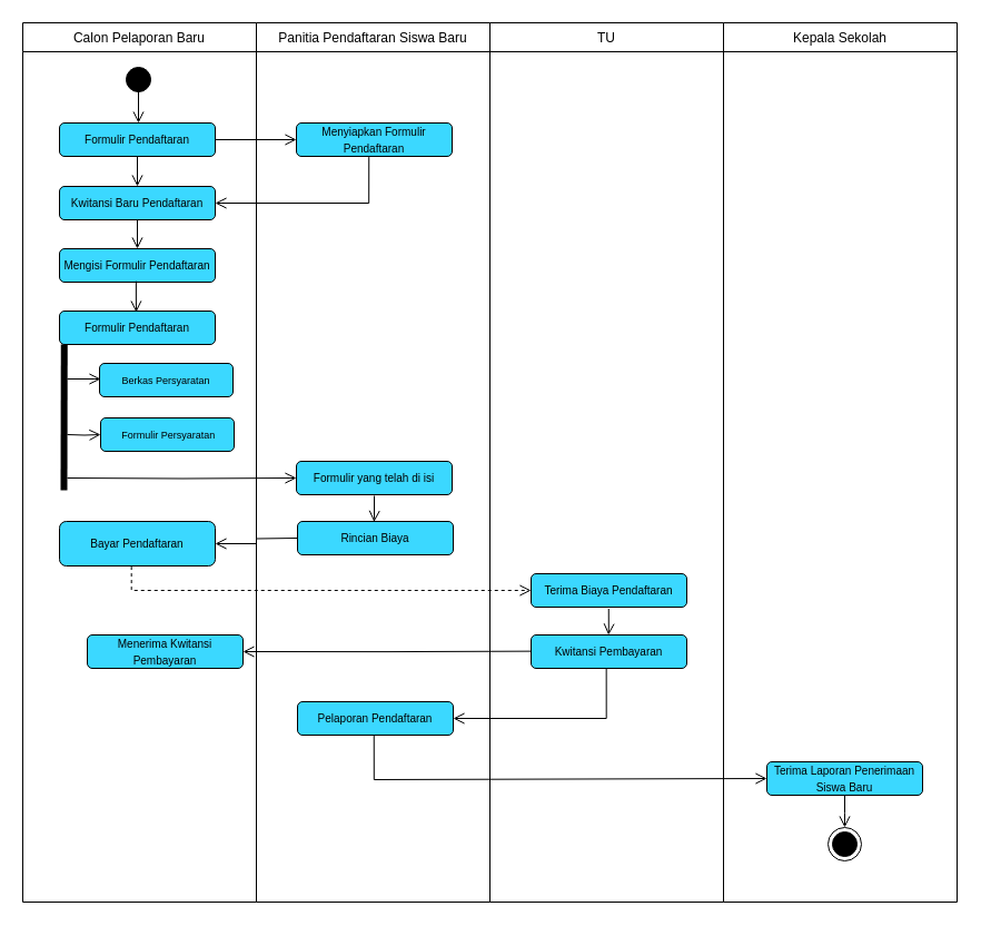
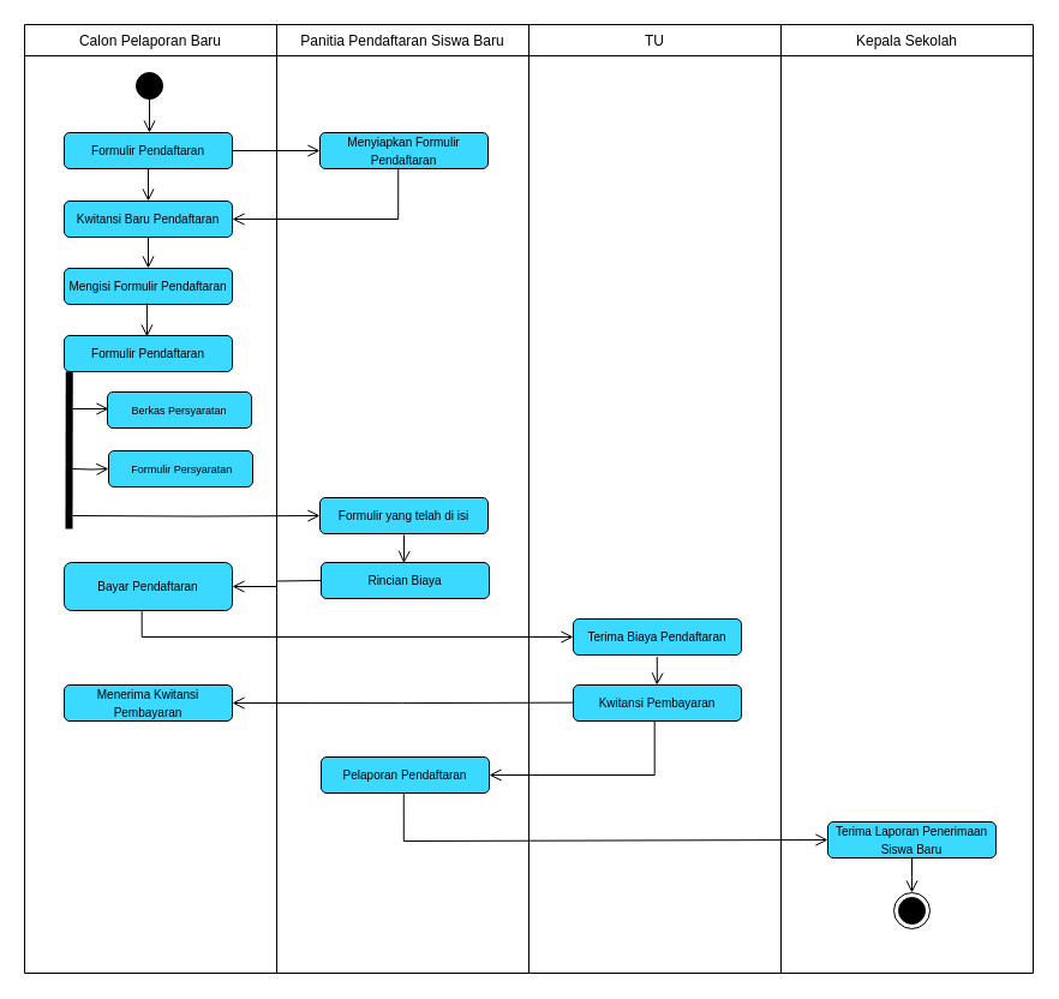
  <mxCell id="0" />
  <mxCell id="1" parent="0" />
  <mxCell id="2" value="Calon Pelaporan Baru" style="swimlane;fontStyle=0;childLayout=stackLayout;horizontal=1;startSize=26;fillColor=none;horizontalStack=0;resizeParent=1;resizeParentMax=0;resizeLast=0;collapsible=1;marginBottom=0;" parent="1" vertex="1"><mxGeometry x="20" y="20" width="210" height="790" as="geometry" /></mxCell>
  <mxCell id="3" value="" style="ellipse;html=1;shape=startState;fillColor=#000000;strokeColor=#000000;" parent="1" vertex="1"><mxGeometry x="109" y="56" width="30" height="30" as="geometry" /></mxCell>
  <mxCell id="4" value="" style="edgeStyle=orthogonalEdgeStyle;html=1;verticalAlign=bottom;endArrow=open;endSize=8;strokeColor=#000000;rounded=0;" parent="1" edge="1"><mxGeometry relative="1" as="geometry"><mxPoint x="124" y="110" as="targetPoint" /><mxPoint x="124" y="74" as="sourcePoint" /></mxGeometry></mxCell>
  <mxCell id="5" value="&lt;font style=&quot;font-size: 10px;&quot;&gt;Formulir Pendaftaran&lt;/font&gt;" style="rounded=1;whiteSpace=wrap;html=1;strokeColor=default;fillColor=#3BD8FF;gradientColor=none;" parent="1" vertex="1"><mxGeometry x="53" y="110" width="140" height="30" as="geometry" /></mxCell>
  <mxCell id="6" value="Panitia Pendaftaran Siswa Baru" style="swimlane;fontStyle=0;childLayout=stackLayout;horizontal=1;startSize=26;fillColor=none;horizontalStack=0;resizeParent=1;resizeParentMax=0;resizeLast=0;collapsible=1;marginBottom=0;" parent="1" vertex="1"><mxGeometry x="230" y="20" width="210" height="790" as="geometry" /></mxCell>
  <mxCell id="7" value="TU" style="swimlane;fontStyle=0;childLayout=stackLayout;horizontal=1;startSize=26;fillColor=none;horizontalStack=0;resizeParent=1;resizeParentMax=0;resizeLast=0;collapsible=1;marginBottom=0;" parent="1" vertex="1"><mxGeometry x="440" y="20" width="210" height="790" as="geometry" /></mxCell>
  <mxCell id="8" value="" style="edgeStyle=orthogonalEdgeStyle;html=1;verticalAlign=bottom;endArrow=open;endSize=8;strokeColor=#000000;rounded=0;entryX=1;entryY=0.5;entryDx=0;entryDy=0;" parent="7" target="25" edge="1"><mxGeometry relative="1" as="geometry"><mxPoint x="40" y="630" as="targetPoint" /><mxPoint x="104.67" y="580" as="sourcePoint" /><Array as="points"><mxPoint x="105" y="625" /></Array></mxGeometry></mxCell>
  <mxCell id="9" value="Kepala Sekolah" style="swimlane;fontStyle=0;childLayout=stackLayout;horizontal=1;startSize=26;fillColor=none;horizontalStack=0;resizeParent=1;resizeParentMax=0;resizeLast=0;collapsible=1;marginBottom=0;" parent="1" vertex="1"><mxGeometry x="650" y="20" width="210" height="790" as="geometry" /></mxCell>
  <mxCell id="10" value="&lt;font style=&quot;font-size: 10px;&quot;&gt;Kwitansi Baru Pendaftaran&lt;/font&gt;" style="rounded=1;whiteSpace=wrap;html=1;strokeColor=default;fillColor=#3BD8FF;gradientColor=none;" parent="1" vertex="1"><mxGeometry x="53" y="167" width="140" height="30" as="geometry" /></mxCell>
  <mxCell id="11" value="" style="edgeStyle=orthogonalEdgeStyle;html=1;verticalAlign=bottom;endArrow=open;endSize=8;strokeColor=#000000;rounded=0;entryX=0.5;entryY=0;entryDx=0;entryDy=0;exitX=0.5;exitY=1;exitDx=0;exitDy=0;" parent="1" source="5" target="10" edge="1"><mxGeometry relative="1" as="geometry"><mxPoint x="134" y="120" as="targetPoint" /><mxPoint x="134" y="84" as="sourcePoint" /></mxGeometry></mxCell>
  <mxCell id="12" value="&lt;font style=&quot;font-size: 10px;&quot;&gt;Menyiapkan Formulir Pendaftaran&lt;/font&gt;" style="rounded=1;whiteSpace=wrap;html=1;strokeColor=default;fillColor=#3BD8FF;gradientColor=none;" parent="1" vertex="1"><mxGeometry x="266" y="110" width="140" height="30" as="geometry" /></mxCell>
  <mxCell id="13" value="" style="edgeStyle=orthogonalEdgeStyle;html=1;verticalAlign=bottom;endArrow=open;endSize=8;strokeColor=#000000;rounded=0;entryX=0;entryY=0.5;entryDx=0;entryDy=0;exitX=1;exitY=0.5;exitDx=0;exitDy=0;" parent="1" source="5" target="12" edge="1"><mxGeometry relative="1" as="geometry"><mxPoint x="133" y="177" as="targetPoint" /><mxPoint x="133" y="150" as="sourcePoint" /></mxGeometry></mxCell>
  <mxCell id="14" value="&lt;font style=&quot;font-size: 10px;&quot;&gt;Mengisi Formulir Pendaftaran&lt;/font&gt;" style="rounded=1;whiteSpace=wrap;html=1;strokeColor=default;fillColor=#3BD8FF;gradientColor=none;" parent="1" vertex="1"><mxGeometry x="53" y="223" width="140" height="30" as="geometry" /></mxCell>
  <mxCell id="15" value="" style="edgeStyle=orthogonalEdgeStyle;html=1;verticalAlign=bottom;endArrow=open;endSize=8;strokeColor=#000000;rounded=0;entryX=1;entryY=0.5;entryDx=0;entryDy=0;exitX=0.466;exitY=1.02;exitDx=0;exitDy=0;exitPerimeter=0;" parent="1" source="12" target="10" edge="1"><mxGeometry relative="1" as="geometry"><mxPoint x="276" y="192" as="targetPoint" /><mxPoint x="203" y="192" as="sourcePoint" /></mxGeometry></mxCell>
  <mxCell id="16" value="&lt;font style=&quot;font-size: 10px;&quot;&gt;Formulir Pendaftaran&lt;/font&gt;" style="rounded=1;whiteSpace=wrap;html=1;strokeColor=default;fillColor=#3BD8FF;gradientColor=none;" parent="1" vertex="1"><mxGeometry x="53" y="279" width="140" height="30" as="geometry" /></mxCell>
  <mxCell id="17" value="" style="edgeStyle=orthogonalEdgeStyle;html=1;verticalAlign=bottom;endArrow=open;endSize=8;strokeColor=#000000;rounded=0;exitX=0.492;exitY=0.972;exitDx=0;exitDy=0;exitPerimeter=0;" parent="1" source="14" edge="1"><mxGeometry relative="1" as="geometry"><mxPoint x="122" y="280" as="targetPoint" /><mxPoint x="122" y="250" as="sourcePoint" /><Array as="points" /></mxGeometry></mxCell>
  <mxCell id="18" value="&lt;font style=&quot;font-size: 10px;&quot;&gt;Formulir yang telah di isi&lt;/font&gt;" style="rounded=1;whiteSpace=wrap;html=1;strokeColor=default;fillColor=#3BD8FF;gradientColor=none;" parent="1" vertex="1"><mxGeometry x="266" y="414" width="140" height="30" as="geometry" /></mxCell>
  <mxCell id="19" value="&lt;font style=&quot;font-size: 10px;&quot;&gt;Rincian Biaya&lt;/font&gt;" style="rounded=1;whiteSpace=wrap;html=1;strokeColor=default;fillColor=#3BD8FF;gradientColor=none;" parent="1" vertex="1"><mxGeometry x="267" y="468" width="140" height="30" as="geometry" /></mxCell>
  <mxCell id="20" value="" style="edgeStyle=orthogonalEdgeStyle;html=1;verticalAlign=bottom;endArrow=open;endSize=8;strokeColor=#000000;rounded=0;entryX=0.492;entryY=0.017;entryDx=0;entryDy=0;entryPerimeter=0;" parent="1" target="19" edge="1"><mxGeometry relative="1" as="geometry"><mxPoint x="336" y="465" as="targetPoint" /><mxPoint x="336" y="445" as="sourcePoint" /><Array as="points"><mxPoint x="336" y="465" /></Array></mxGeometry></mxCell>
  <mxCell id="21" value="&lt;font size=&quot;1&quot;&gt;Bayar Pendaftaran&lt;/font&gt;" style="rounded=1;whiteSpace=wrap;html=1;strokeColor=default;fillColor=#3BD8FF;gradientColor=none;" parent="1" vertex="1"><mxGeometry x="53" y="468" width="140" height="40" as="geometry" /></mxCell>
  <mxCell id="22" value="&lt;font size=&quot;1&quot;&gt;Terima Biaya Pendaftaran&lt;/font&gt;" style="rounded=1;whiteSpace=wrap;html=1;strokeColor=default;fillColor=#3BD8FF;gradientColor=none;" parent="1" vertex="1"><mxGeometry x="477" y="515" width="140" height="30" as="geometry" /></mxCell>
  <mxCell id="23" value="&lt;font size=&quot;1&quot;&gt;Kwitansi Pembayaran&lt;/font&gt;" style="rounded=1;whiteSpace=wrap;html=1;strokeColor=default;fillColor=#3BD8FF;gradientColor=none;" parent="1" vertex="1"><mxGeometry x="477" y="570" width="140" height="30" as="geometry" /></mxCell>
- <mxCell id="24" value="&lt;font size=&quot;1&quot;&gt;Menerima Kwitansi Pembayaran&lt;/font&gt;" style="rounded=1;whiteSpace=wrap;html=1;strokeColor=default;fillColor=#3BD8FF;gradientColor=none;" parent="1" vertex="1"><mxGeometry x="78" y="570" width="140" height="30" as="geometry" /></mxCell>
+ <mxCell id="24" value="&lt;font size=&quot;1&quot;&gt;Menerima Kwitansi Pembayaran&lt;/font&gt;" style="rounded=1;whiteSpace=wrap;html=1;strokeColor=default;fillColor=#3BD8FF;gradientColor=none;" parent="1" vertex="1"><mxGeometry x="53" y="570" width="140" height="30" as="geometry" /></mxCell>
  <mxCell id="25" value="&lt;font style=&quot;font-size: 10px;&quot;&gt;Pelaporan Pendaftaran&lt;/font&gt;" style="rounded=1;whiteSpace=wrap;html=1;strokeColor=default;fillColor=#3BD8FF;gradientColor=none;" parent="1" vertex="1"><mxGeometry x="267" y="630" width="140" height="30" as="geometry" /></mxCell>
  <mxCell id="26" value="&lt;font style=&quot;font-size: 10px;&quot;&gt;Terima Laporan Penerimaan Siswa Baru&lt;/font&gt;" style="rounded=1;whiteSpace=wrap;html=1;strokeColor=default;fillColor=#3BD8FF;gradientColor=none;" parent="1" vertex="1"><mxGeometry x="689" y="684" width="140" height="30" as="geometry" /></mxCell>
  <mxCell id="27" value="" style="ellipse;html=1;shape=endState;fillColor=#000000;strokeColor=#000000;fontSize=10;" parent="1" vertex="1"><mxGeometry x="744" y="743" width="30" height="30" as="geometry" /></mxCell>
  <mxCell id="28" value="" style="edgeStyle=orthogonalEdgeStyle;html=1;verticalAlign=bottom;endArrow=open;endSize=8;strokeColor=#000000;rounded=0;entryX=0.5;entryY=0;entryDx=0;entryDy=0;exitX=0.5;exitY=1;exitDx=0;exitDy=0;" parent="1" source="26" target="27" edge="1"><mxGeometry relative="1" as="geometry"><mxPoint x="345.88" y="493.51" as="targetPoint" /><mxPoint x="346" y="470" as="sourcePoint" /><Array as="points"><mxPoint x="759" y="730" /><mxPoint x="759" y="730" /></Array></mxGeometry></mxCell>
  <mxCell id="29" value="" style="edgeStyle=orthogonalEdgeStyle;html=1;verticalAlign=bottom;endArrow=open;endSize=8;strokeColor=#000000;rounded=0;entryX=0.5;entryY=0;entryDx=0;entryDy=0;exitX=0.5;exitY=1;exitDx=0;exitDy=0;" parent="1" source="10" target="14" edge="1"><mxGeometry relative="1" as="geometry"><mxPoint x="133" y="177" as="targetPoint" /><mxPoint x="120" y="200" as="sourcePoint" /></mxGeometry></mxCell>
  <mxCell id="30" value="" style="endArrow=none;html=1;rounded=0;strokeWidth=6;" parent="1" edge="1"><mxGeometry width="50" height="50" relative="1" as="geometry"><mxPoint x="57" y="440" as="sourcePoint" /><mxPoint x="57.26" y="309" as="targetPoint" /></mxGeometry></mxCell>
  <mxCell id="31" value="&lt;font style=&quot;font-size: 9px;&quot;&gt;Berkas Persyaratan&lt;/font&gt;" style="rounded=1;whiteSpace=wrap;html=1;strokeColor=default;fillColor=#3BD8FF;gradientColor=none;" parent="1" vertex="1"><mxGeometry x="89" y="326" width="120" height="30" as="geometry" /></mxCell>
  <mxCell id="32" value="&lt;font style=&quot;font-size: 9px;&quot;&gt;&amp;nbsp;Formulir Persyaratan&lt;/font&gt;" style="rounded=1;whiteSpace=wrap;html=1;strokeColor=default;fillColor=#3BD8FF;gradientColor=none;" parent="1" vertex="1"><mxGeometry x="90" y="375" width="120" height="30" as="geometry" /></mxCell>
  <mxCell id="33" value="" style="edgeStyle=orthogonalEdgeStyle;html=1;verticalAlign=bottom;endArrow=open;endSize=8;strokeColor=#000000;rounded=0;" parent="1" edge="1"><mxGeometry relative="1" as="geometry"><mxPoint x="90" y="340" as="targetPoint" /><mxPoint x="60" y="340" as="sourcePoint" /><Array as="points" /></mxGeometry></mxCell>
  <mxCell id="34" value="" style="edgeStyle=orthogonalEdgeStyle;html=1;verticalAlign=bottom;endArrow=open;endSize=8;strokeColor=#000000;rounded=0;entryX=0;entryY=0.5;entryDx=0;entryDy=0;" parent="1" target="32" edge="1"><mxGeometry relative="1" as="geometry"><mxPoint x="132" y="290" as="targetPoint" /><mxPoint x="60" y="390" as="sourcePoint" /><Array as="points" /></mxGeometry></mxCell>
  <mxCell id="35" value="" style="edgeStyle=orthogonalEdgeStyle;html=1;verticalAlign=bottom;endArrow=open;endSize=8;strokeColor=#000000;rounded=0;entryX=0;entryY=0.5;entryDx=0;entryDy=0;" parent="1" target="18" edge="1"><mxGeometry relative="1" as="geometry"><mxPoint x="100" y="400" as="targetPoint" /><mxPoint x="60" y="429" as="sourcePoint" /><Array as="points" /></mxGeometry></mxCell>
  <mxCell id="36" value="" style="edgeStyle=orthogonalEdgeStyle;html=1;verticalAlign=bottom;endArrow=open;endSize=8;strokeColor=#000000;rounded=0;entryX=1;entryY=0.5;entryDx=0;entryDy=0;" parent="1" target="21" edge="1"><mxGeometry relative="1" as="geometry"><mxPoint x="203" y="192" as="targetPoint" /><mxPoint x="267" y="483" as="sourcePoint" /></mxGeometry></mxCell>
- <mxCell id="37" value="" style="edgeStyle=orthogonalEdgeStyle;html=1;verticalAlign=bottom;endArrow=open;endSize=8;strokeColor=#000000;rounded=0;entryX=0;entryY=0.5;entryDx=0;entryDy=0;exitX=0.462;exitY=1.014;exitDx=0;exitDy=0;exitPerimeter=0;dashed=1;" parent="1" source="21" target="22" edge="1"><mxGeometry relative="1" as="geometry"><mxPoint x="203" y="493" as="targetPoint" /><mxPoint x="277" y="493" as="sourcePoint" /></mxGeometry></mxCell>
+ <mxCell id="37" value="" style="edgeStyle=orthogonalEdgeStyle;html=1;verticalAlign=bottom;endArrow=open;endSize=8;strokeColor=#000000;rounded=0;entryX=0;entryY=0.5;entryDx=0;entryDy=0;exitX=0.462;exitY=1.014;exitDx=0;exitDy=0;exitPerimeter=0;" parent="1" source="21" target="22" edge="1"><mxGeometry relative="1" as="geometry"><mxPoint x="203" y="493" as="targetPoint" /><mxPoint x="277" y="493" as="sourcePoint" /></mxGeometry></mxCell>
  <mxCell id="38" value="" style="edgeStyle=orthogonalEdgeStyle;html=1;verticalAlign=bottom;endArrow=open;endSize=8;strokeColor=#000000;rounded=0;entryX=0.492;entryY=0.017;entryDx=0;entryDy=0;entryPerimeter=0;" parent="1" edge="1"><mxGeometry relative="1" as="geometry"><mxPoint x="546.63" y="570" as="targetPoint" /><mxPoint x="546.75" y="546.49" as="sourcePoint" /><Array as="points"><mxPoint x="546.75" y="566.49" /></Array></mxGeometry></mxCell>
  <mxCell id="39" value="" style="edgeStyle=orthogonalEdgeStyle;html=1;verticalAlign=bottom;endArrow=open;endSize=8;strokeColor=#000000;rounded=0;entryX=1;entryY=0.5;entryDx=0;entryDy=0;" parent="1" target="24" edge="1"><mxGeometry relative="1" as="geometry"><mxPoint x="403" y="584.63" as="targetPoint" /><mxPoint x="477" y="584.63" as="sourcePoint" /></mxGeometry></mxCell>
  <mxCell id="40" value="" style="edgeStyle=orthogonalEdgeStyle;html=1;verticalAlign=bottom;endArrow=open;endSize=8;strokeColor=#000000;rounded=0;entryX=0;entryY=0.5;entryDx=0;entryDy=0;" parent="1" target="26" edge="1"><mxGeometry relative="1" as="geometry"><mxPoint x="530" y="700" as="targetPoint" /><mxPoint x="335.75" y="660" as="sourcePoint" /><Array as="points"><mxPoint x="336" y="700" /></Array></mxGeometry></mxCell>
